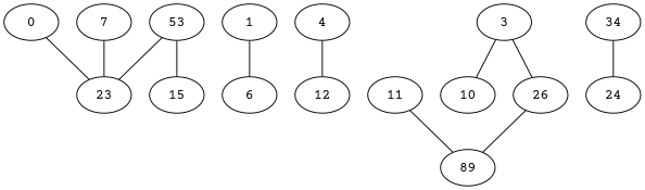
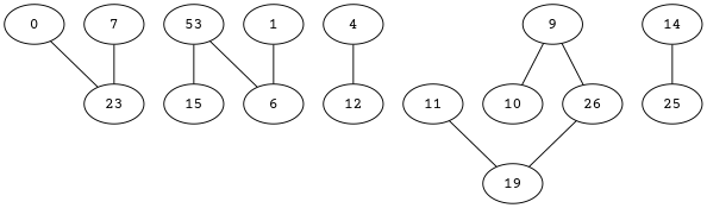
  graph {
    fontname="Courier Prime"
    node [fontname="Courier Prime"]
    edge [fontname="Courier Prime"]
    0
    23
    1
    6
    4
    12
    11
-   19 [label=89]
+   19
    7
    n10 [label=10]
-   9 [label=3]
+   9
    26
-   14 [label=34]
-   25 [label=24]
+   14
+   25
    n15 [label=53]
    15
    0 -- 23
    1 -- 6
    4 -- 12
    11 -- 19
    7 -- 23
    9 -- n10
    9 -- 26
    26 -- 19
    14 -- 25
-   n15 -- 23
+   n15 -- 6
    n15 -- 15
  }
